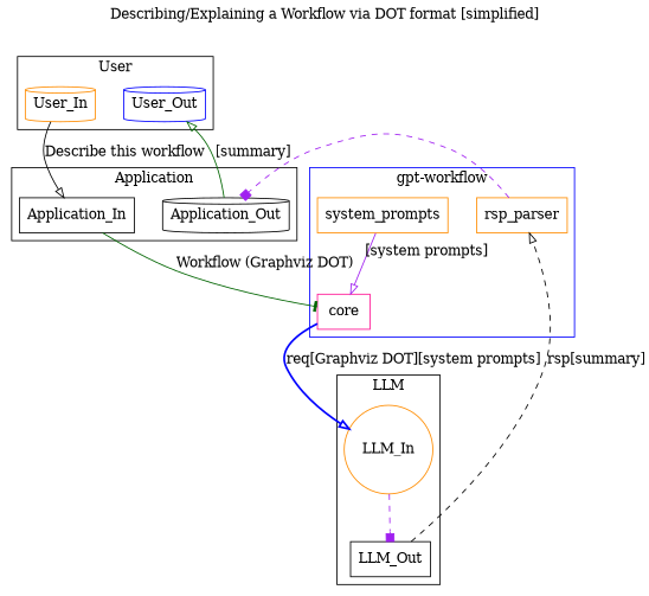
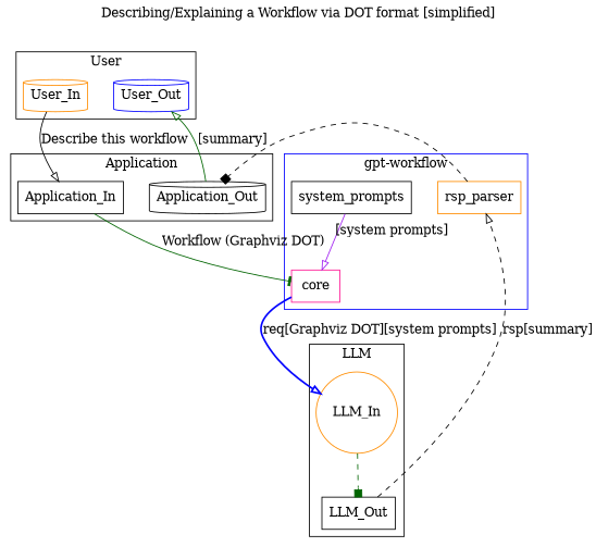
  digraph {
    label="Describing/Explaining a Workflow via DOT format [simplified]"
    labelloc=t
    nodesep=0.40
    rankdir=TB
    ranksep=0.65
    node [color=black shape=box]
    edge [arrowhead=onormal color=black style=solid]
    User_In [color=darkorange shape=cylinder]
    User_Out [color=blue shape=cylinder]
    core [color=deeppink]
    rsp_parser [color=darkorange]
-   system_prompts [color=darkorange]
+   system_prompts
    LLM_In [color=darkorange shape=circle]
    LLM_Out
    Application_In
    Application_Out [shape=cylinder]
    subgraph cluster_1 {
      label=User
      User_In
      User_Out
    }
    subgraph cluster_2 {
      color=blue
      label="gpt-workflow"
      core
      rsp_parser
      system_prompts
    }
    subgraph cluster_3 {
      label=LLM
      LLM_In
      LLM_Out
    }
    subgraph cluster_4 {
      label=Application
      Application_In
      Application_Out
    }
    User_In -> Application_In [label="Describe this workflow"]
    core -> LLM_In [color=blue label="req[Graphviz DOT][system prompts]" style=bold]
-   rsp_parser -> Application_Out [arrowhead=box color=purple style=dashed]
+   rsp_parser -> Application_Out [arrowhead=box style=dashed]
    system_prompts -> core [color=purple xlabel="[system prompts]"]
-   LLM_In -> LLM_Out [arrowhead=box color=purple style=dashed]
+   LLM_In -> LLM_Out [arrowhead=box color=darkgreen style=dashed]
    LLM_Out -> rsp_parser [label="rsp[summary]" style=dashed]
    Application_In -> core [arrowhead=tee color=darkgreen label="Workflow (Graphviz DOT)"]
    Application_Out -> User_Out [color=darkgreen label="[summary]"]
  }
